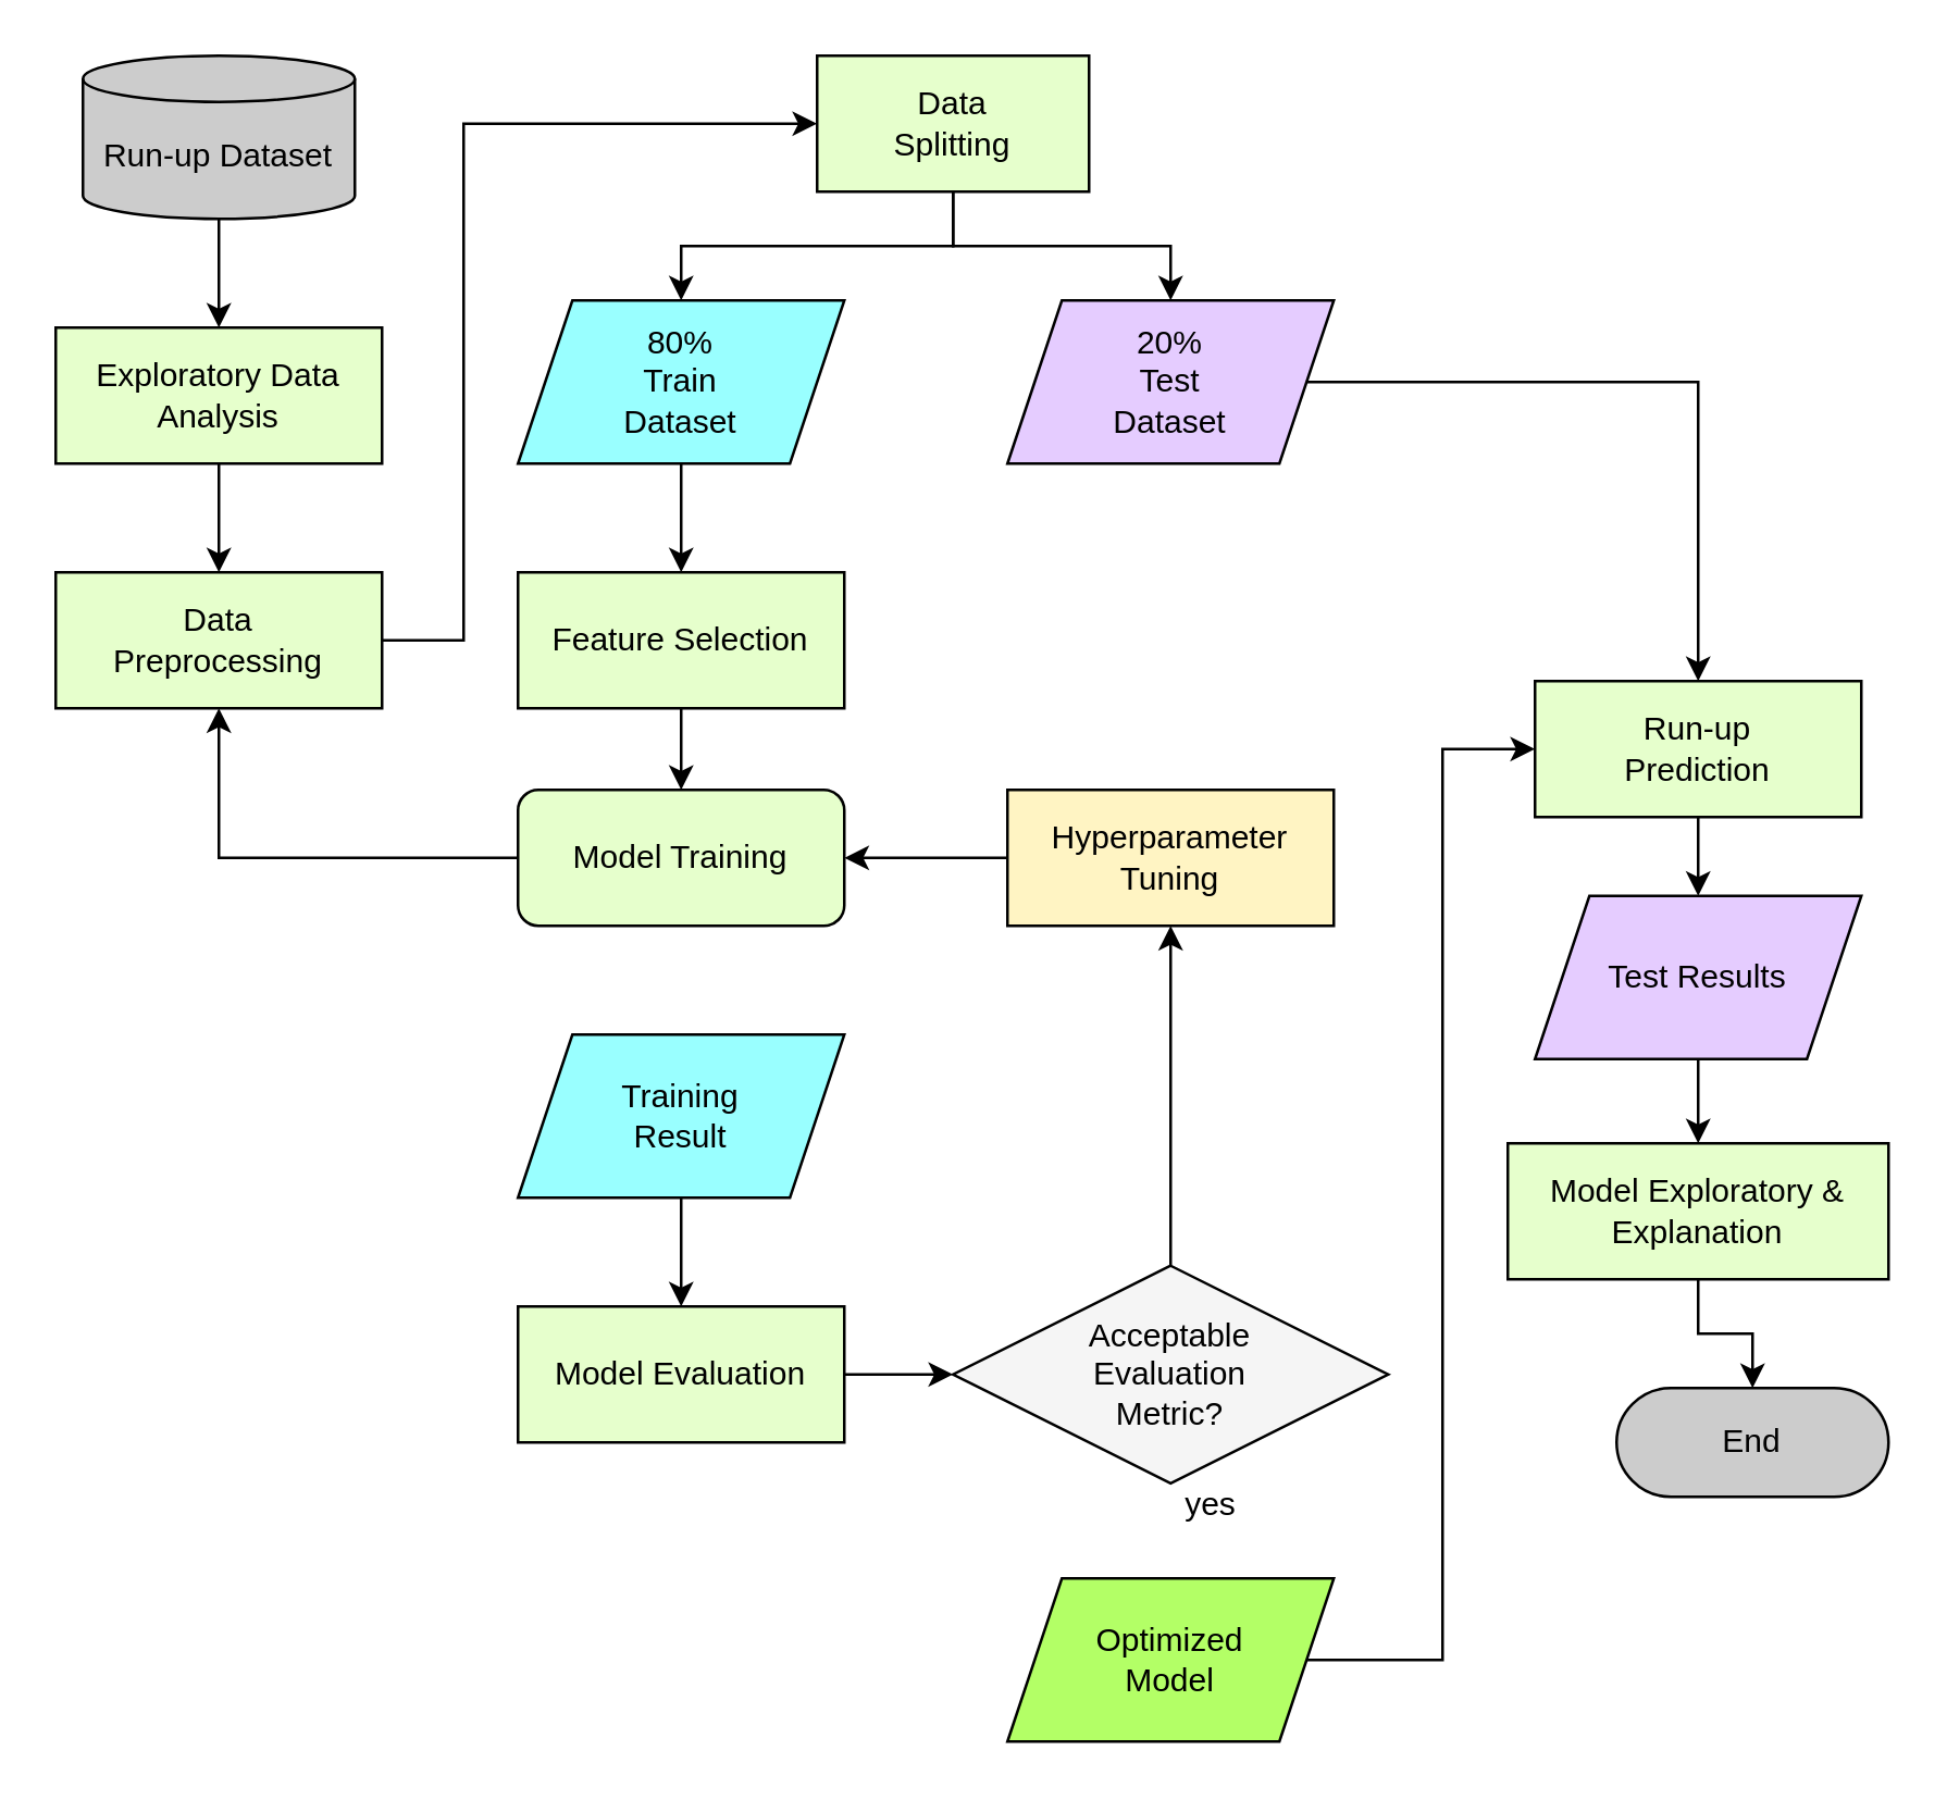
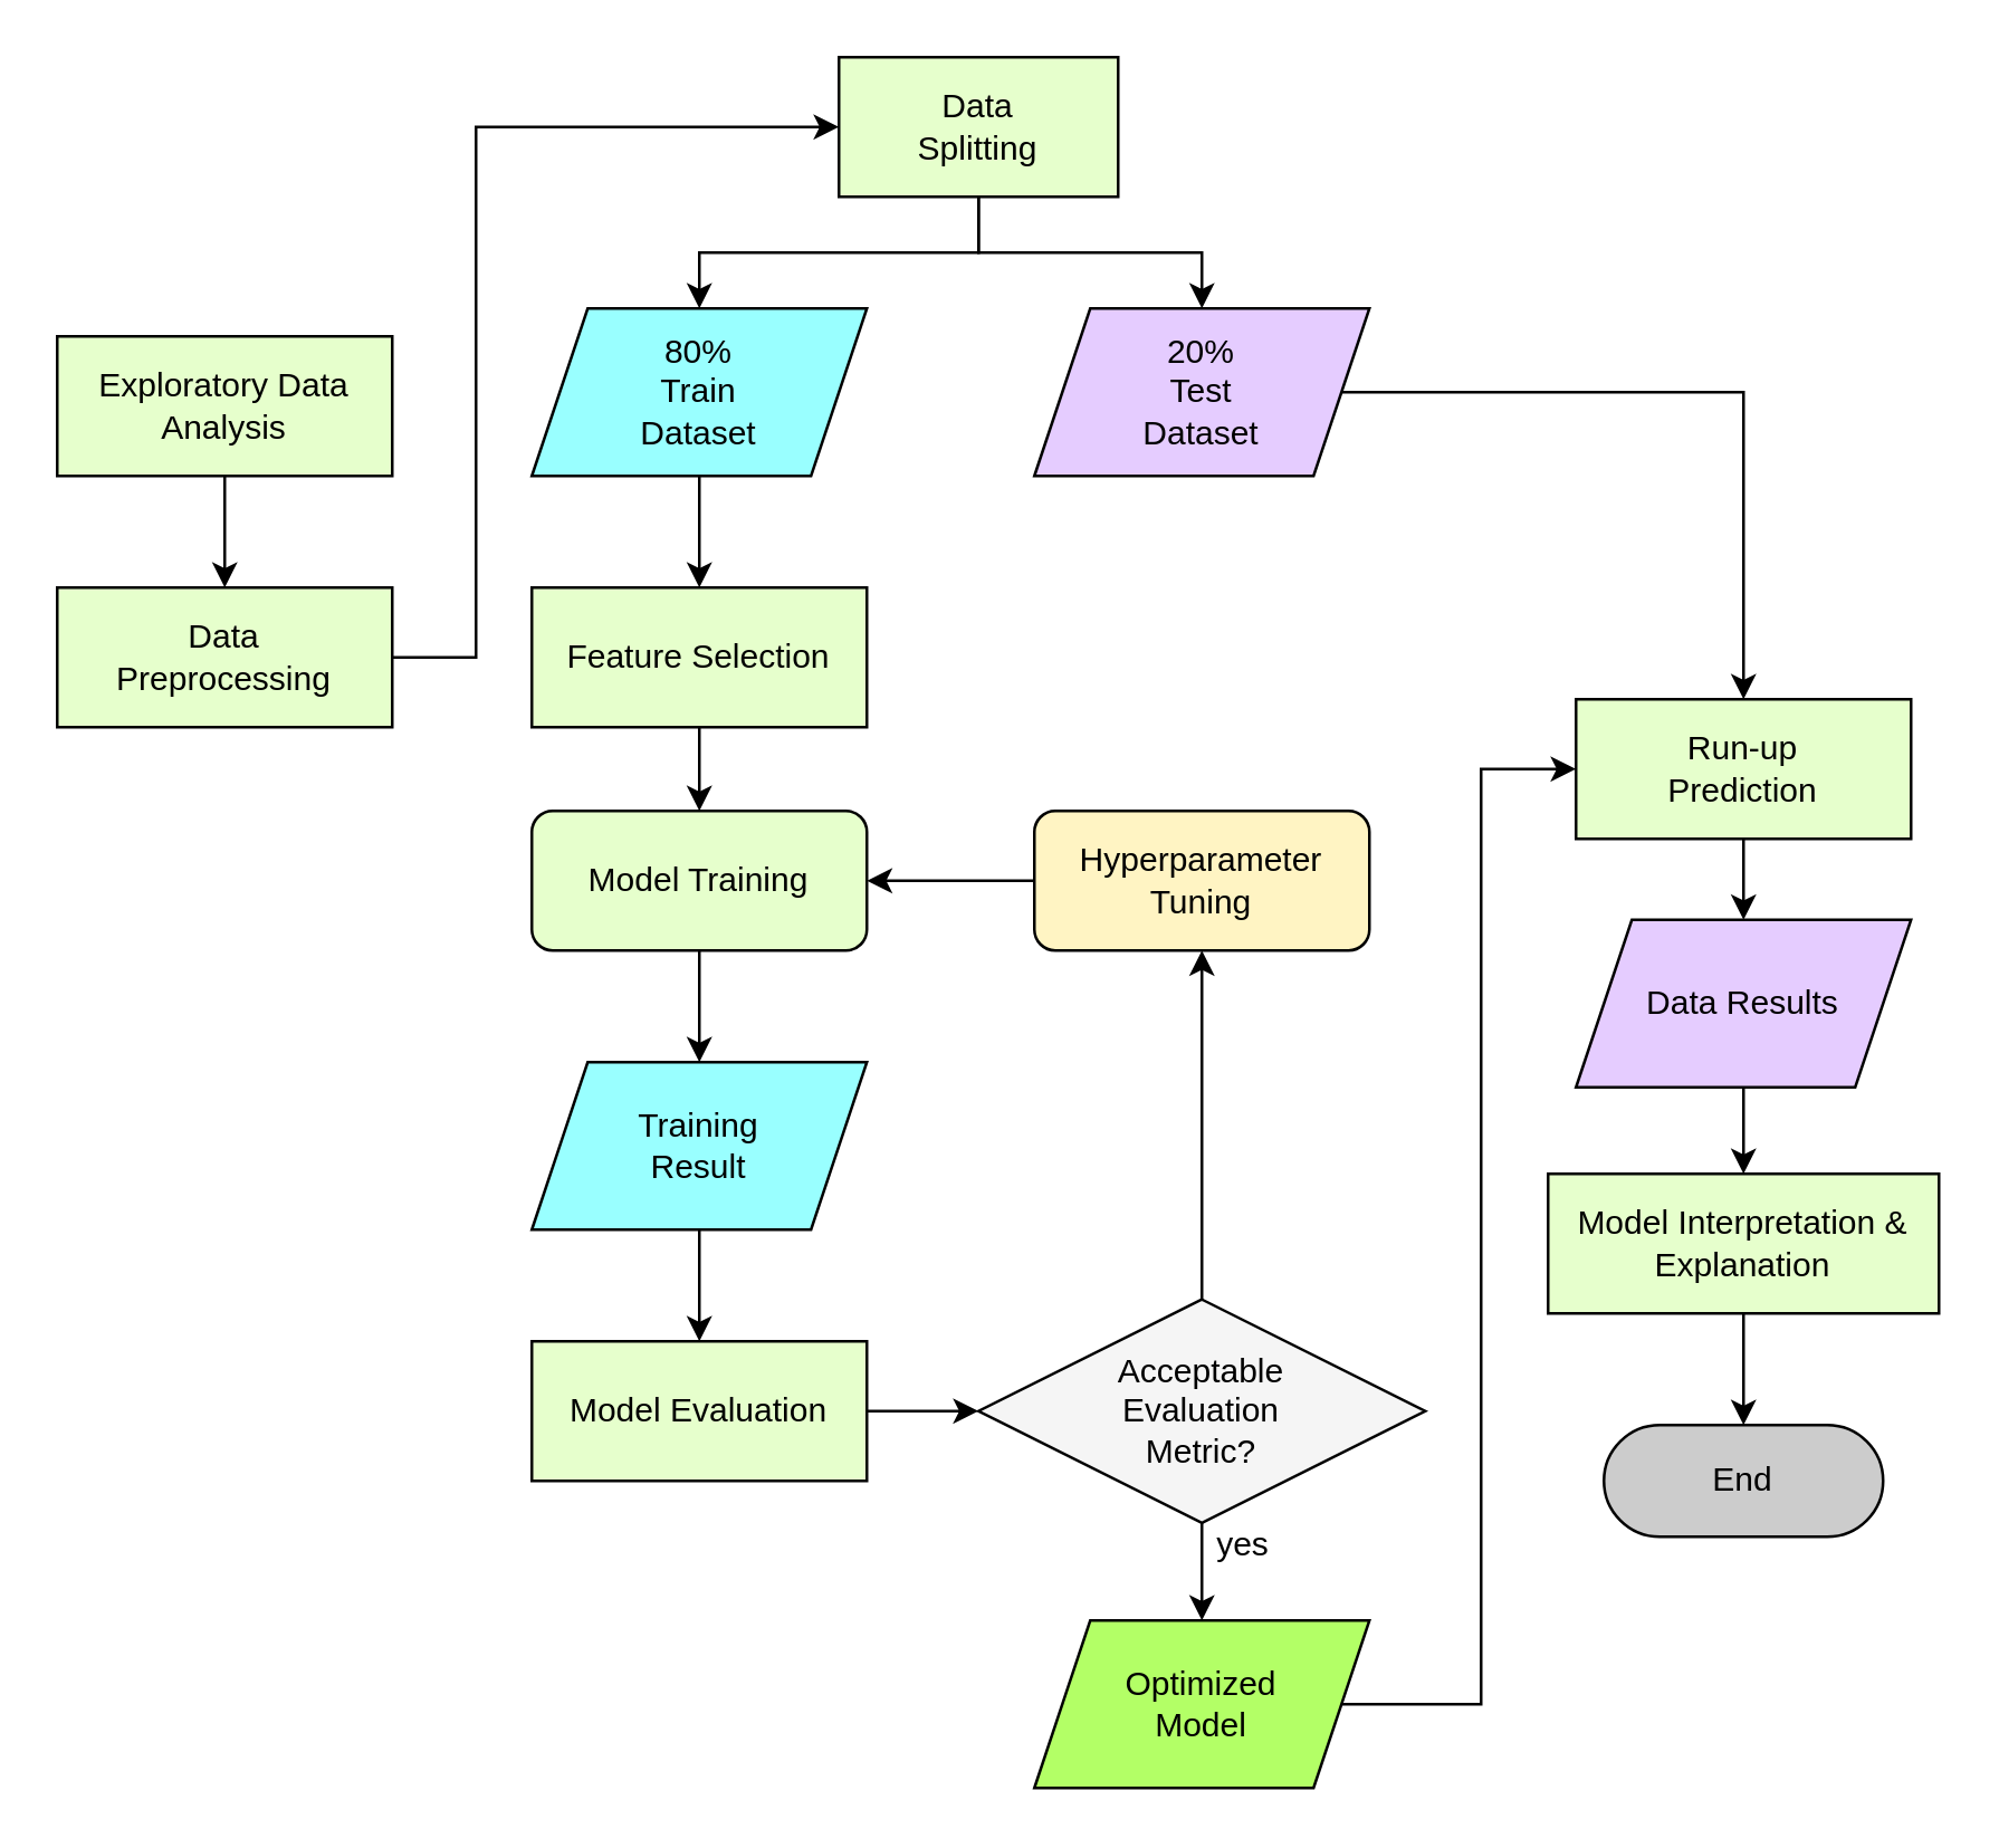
  <mxCell id="0" />
  <mxCell id="1" parent="0" />
- <mxCell id="2" style="edgeStyle=orthogonalEdgeStyle;rounded=0;orthogonalLoop=1;jettySize=auto;html=1;exitX=0.5;exitY=1;exitDx=0;exitDy=0;exitPerimeter=0;entryX=0.5;entryY=0;entryDx=0;entryDy=0;" edge="1" parent="1" source="3" target="5"><mxGeometry relative="1" as="geometry" /></mxCell>
- <mxCell id="3" value="Run-up Dataset" style="shape=cylinder3;whiteSpace=wrap;html=1;boundedLbl=1;backgroundOutline=1;size=8.486;fillColor=#CCCCCC;" vertex="1" parent="1"><mxGeometry x="30" y="20" width="100" height="60" as="geometry" /></mxCell>
  <mxCell id="4" value="" style="edgeStyle=orthogonalEdgeStyle;rounded=0;orthogonalLoop=1;jettySize=auto;html=1;" edge="1" parent="1" source="5" target="7"><mxGeometry relative="1" as="geometry" /></mxCell>
  <mxCell id="5" value="Exploratory Data Analysis" style="rounded=0;whiteSpace=wrap;html=1;fillColor=#E6FFCC;" vertex="1" parent="1"><mxGeometry x="20" y="120" width="120" height="50" as="geometry" /></mxCell>
  <mxCell id="6" style="edgeStyle=orthogonalEdgeStyle;rounded=0;orthogonalLoop=1;jettySize=auto;html=1;exitX=1;exitY=0.5;exitDx=0;exitDy=0;entryX=0;entryY=0.5;entryDx=0;entryDy=0;" edge="1" parent="1" source="7" target="10"><mxGeometry relative="1" as="geometry"><Array as="points"><mxPoint x="170" y="235" /><mxPoint x="170" y="45" /></Array></mxGeometry></mxCell>
  <mxCell id="7" value="Data&lt;div&gt;Preprocessing&lt;/div&gt;" style="rounded=0;whiteSpace=wrap;html=1;fillColor=#E6FFCC;" vertex="1" parent="1"><mxGeometry x="20" y="210" width="120" height="50" as="geometry" /></mxCell>
  <mxCell id="8" style="edgeStyle=orthogonalEdgeStyle;rounded=0;orthogonalLoop=1;jettySize=auto;html=1;exitX=0.5;exitY=1;exitDx=0;exitDy=0;entryX=0.5;entryY=0;entryDx=0;entryDy=0;" edge="1" parent="1" source="10" target="12"><mxGeometry relative="1" as="geometry" /></mxCell>
  <mxCell id="9" style="edgeStyle=orthogonalEdgeStyle;rounded=0;orthogonalLoop=1;jettySize=auto;html=1;exitX=0.5;exitY=1;exitDx=0;exitDy=0;entryX=0.5;entryY=0;entryDx=0;entryDy=0;" edge="1" parent="1" source="10" target="14"><mxGeometry relative="1" as="geometry" /></mxCell>
  <mxCell id="10" value="Data&lt;div&gt;Splitting&lt;/div&gt;" style="rounded=0;whiteSpace=wrap;html=1;fillColor=#E6FFCC;" vertex="1" parent="1"><mxGeometry x="300" y="20" width="100" height="50" as="geometry" /></mxCell>
  <mxCell id="11" value="" style="edgeStyle=orthogonalEdgeStyle;rounded=0;orthogonalLoop=1;jettySize=auto;html=1;" edge="1" parent="1" source="12" target="37"><mxGeometry relative="1" as="geometry" /></mxCell>
  <mxCell id="12" value="80%&lt;div&gt;Train&lt;/div&gt;&lt;div&gt;Dataset&lt;/div&gt;" style="shape=parallelogram;perimeter=parallelogramPerimeter;whiteSpace=wrap;html=1;fixedSize=1;fillColor=#99FFFF;" vertex="1" parent="1"><mxGeometry x="190" y="110" width="120" height="60" as="geometry" /></mxCell>
  <mxCell id="13" style="edgeStyle=orthogonalEdgeStyle;rounded=0;orthogonalLoop=1;jettySize=auto;html=1;exitX=1;exitY=0.5;exitDx=0;exitDy=0;entryX=0.5;entryY=0;entryDx=0;entryDy=0;" edge="1" parent="1" source="14" target="29"><mxGeometry relative="1" as="geometry" /></mxCell>
  <mxCell id="14" value="20%&lt;div&gt;Test&lt;/div&gt;&lt;div&gt;Dataset&lt;/div&gt;" style="shape=parallelogram;perimeter=parallelogramPerimeter;whiteSpace=wrap;html=1;fixedSize=1;fillColor=#E5CCFF;" vertex="1" parent="1"><mxGeometry x="370" y="110" width="120" height="60" as="geometry" /></mxCell>
- <mxCell id="15" value="" style="edgeStyle=orthogonalEdgeStyle;rounded=0;orthogonalLoop=1;jettySize=auto;html=1;" edge="1" parent="1" source="16" target="7"><mxGeometry relative="1" as="geometry" /></mxCell>
+ <mxCell id="15" value="" style="edgeStyle=orthogonalEdgeStyle;rounded=0;orthogonalLoop=1;jettySize=auto;html=1;" edge="1" parent="1" source="16" target="18"><mxGeometry relative="1" as="geometry" /></mxCell>
  <mxCell id="16" value="Model Training" style="whiteSpace=wrap;html=1;fillColor=#E6FFCC;rounded=1;" vertex="1" parent="1"><mxGeometry x="190" y="290" width="120" height="50" as="geometry" /></mxCell>
  <mxCell id="17" value="" style="edgeStyle=orthogonalEdgeStyle;rounded=0;orthogonalLoop=1;jettySize=auto;html=1;" edge="1" parent="1" source="18" target="20"><mxGeometry relative="1" as="geometry" /></mxCell>
  <mxCell id="18" value="Training&lt;div&gt;Result&lt;/div&gt;" style="shape=parallelogram;perimeter=parallelogramPerimeter;whiteSpace=wrap;html=1;fixedSize=1;fillColor=#99FFFF;" vertex="1" parent="1"><mxGeometry x="190" y="380" width="120" height="60" as="geometry" /></mxCell>
  <mxCell id="19" value="" style="edgeStyle=orthogonalEdgeStyle;rounded=0;orthogonalLoop=1;jettySize=auto;html=1;" edge="1" parent="1" source="20" target="23"><mxGeometry relative="1" as="geometry" /></mxCell>
  <mxCell id="20" value="Model Evaluation" style="rounded=0;whiteSpace=wrap;html=1;fillColor=#E6FFCC;" vertex="1" parent="1"><mxGeometry x="190" y="480" width="120" height="50" as="geometry" /></mxCell>
+ <mxCell id="21" value="" style="edgeStyle=orthogonalEdgeStyle;rounded=0;orthogonalLoop=1;jettySize=auto;html=1;" edge="1" parent="1" source="23" target="27"><mxGeometry relative="1" as="geometry" /></mxCell>
  <mxCell id="22" style="edgeStyle=orthogonalEdgeStyle;rounded=0;orthogonalLoop=1;jettySize=auto;html=1;entryX=0.5;entryY=1;entryDx=0;entryDy=0;" edge="1" parent="1" source="23" target="25"><mxGeometry relative="1" as="geometry" /></mxCell>
  <mxCell id="23" value="Acceptable&lt;div&gt;Evaluation&lt;/div&gt;&lt;div&gt;Metric?&lt;/div&gt;" style="rhombus;whiteSpace=wrap;html=1;fillColor=#f5f5f5;" vertex="1" parent="1"><mxGeometry x="350" y="465" width="160" height="80" as="geometry" /></mxCell>
  <mxCell id="24" value="" style="edgeStyle=orthogonalEdgeStyle;rounded=0;orthogonalLoop=1;jettySize=auto;html=1;" edge="1" parent="1" source="25" target="16"><mxGeometry relative="1" as="geometry" /></mxCell>
- <mxCell id="25" value="Hyperparameter&lt;div&gt;Tuning&lt;/div&gt;" style="rounded=0;whiteSpace=wrap;html=1;fillColor=#FFF4C3;" vertex="1" parent="1"><mxGeometry x="370" y="290" width="120" height="50" as="geometry" /></mxCell>
+ <mxCell id="25" value="Hyperparameter&lt;div&gt;Tuning&lt;/div&gt;" style="whiteSpace=wrap;html=1;fillColor=#FFF4C3;rounded=1;" vertex="1" parent="1"><mxGeometry x="370" y="290" width="120" height="50" as="geometry" /></mxCell>
  <mxCell id="26" style="edgeStyle=orthogonalEdgeStyle;rounded=0;orthogonalLoop=1;jettySize=auto;html=1;exitX=1;exitY=0.5;exitDx=0;exitDy=0;entryX=0;entryY=0.5;entryDx=0;entryDy=0;" edge="1" parent="1" source="27" target="29"><mxGeometry relative="1" as="geometry"><Array as="points"><mxPoint x="530" y="610" /><mxPoint x="530" y="275" /></Array></mxGeometry></mxCell>
  <mxCell id="27" value="Optimized&lt;div&gt;Model&lt;/div&gt;" style="shape=parallelogram;perimeter=parallelogramPerimeter;whiteSpace=wrap;html=1;fixedSize=1;fillColor=#B3FF66;" vertex="1" parent="1"><mxGeometry x="370" y="580" width="120" height="60" as="geometry" /></mxCell>
  <mxCell id="28" value="" style="edgeStyle=orthogonalEdgeStyle;rounded=0;orthogonalLoop=1;jettySize=auto;html=1;" edge="1" parent="1" source="29" target="31"><mxGeometry relative="1" as="geometry" /></mxCell>
  <mxCell id="29" value="Run-up&lt;div&gt;Prediction&lt;/div&gt;" style="rounded=0;whiteSpace=wrap;html=1;fillColor=#E6FFCC;" vertex="1" parent="1"><mxGeometry x="564" y="250" width="120" height="50" as="geometry" /></mxCell>
  <mxCell id="30" value="" style="edgeStyle=orthogonalEdgeStyle;rounded=0;orthogonalLoop=1;jettySize=auto;html=1;" edge="1" parent="1" source="31" target="35"><mxGeometry relative="1" as="geometry" /></mxCell>
- <mxCell id="31" value="Test Results" style="shape=parallelogram;perimeter=parallelogramPerimeter;whiteSpace=wrap;html=1;fixedSize=1;fillColor=#E5CCFF;" vertex="1" parent="1"><mxGeometry x="564" y="329" width="120" height="60" as="geometry" /></mxCell>
- <mxCell id="32" value="End" style="rounded=1;whiteSpace=wrap;html=1;arcSize=50;fillColor=#CCCCCC;" vertex="1" parent="1"><mxGeometry x="594" y="510" width="100" height="40" as="geometry" /></mxCell>
+ <mxCell id="31" value="Data Results" style="shape=parallelogram;perimeter=parallelogramPerimeter;whiteSpace=wrap;html=1;fixedSize=1;fillColor=#E5CCFF;" vertex="1" parent="1"><mxGeometry x="564" y="329" width="120" height="60" as="geometry" /></mxCell>
+ <mxCell id="32" value="End" style="rounded=1;whiteSpace=wrap;html=1;arcSize=50;fillColor=#CCCCCC;" vertex="1" parent="1"><mxGeometry x="574" y="510" width="100" height="40" as="geometry" /></mxCell>
  <mxCell id="33" value="yes" style="text;html=1;align=center;verticalAlign=middle;whiteSpace=wrap;rounded=0;" vertex="1" parent="1"><mxGeometry x="430" y="545" width="30" height="15" as="geometry" /></mxCell>
  <mxCell id="34" value="" style="edgeStyle=orthogonalEdgeStyle;rounded=0;orthogonalLoop=1;jettySize=auto;html=1;" edge="1" parent="1" source="35" target="32"><mxGeometry relative="1" as="geometry" /></mxCell>
- <mxCell id="35" value="Model Exploratory &amp;amp; Explanation" style="rounded=0;whiteSpace=wrap;html=1;fillColor=#E6FFCC;" vertex="1" parent="1"><mxGeometry x="554" y="420" width="140" height="50" as="geometry" /></mxCell>
+ <mxCell id="35" value="Model Interpretation &amp;amp; Explanation" style="rounded=0;whiteSpace=wrap;html=1;fillColor=#E6FFCC;" vertex="1" parent="1"><mxGeometry x="554" y="420" width="140" height="50" as="geometry" /></mxCell>
  <mxCell id="36" value="" style="edgeStyle=orthogonalEdgeStyle;rounded=0;orthogonalLoop=1;jettySize=auto;html=1;" edge="1" parent="1" source="37" target="16"><mxGeometry relative="1" as="geometry" /></mxCell>
  <mxCell id="37" value="Feature Selection" style="rounded=0;whiteSpace=wrap;html=1;fillColor=#E6FFCC;" vertex="1" parent="1"><mxGeometry x="190" y="210" width="120" height="50" as="geometry" /></mxCell>
